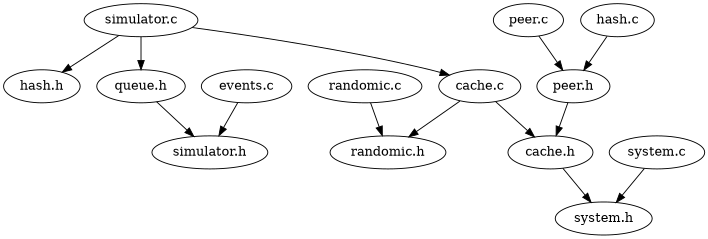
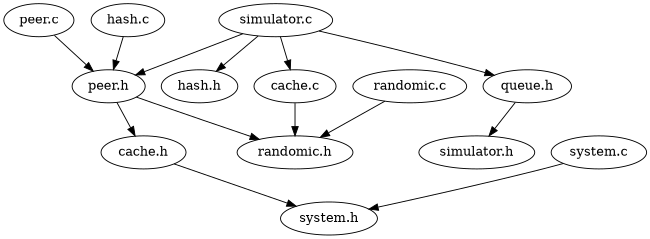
  digraph {
    clusterrank=local
    fontname=Helvetica
    fontsize=16
    "simulator.c"
    "hash.h"
    "peer.h"
    "queue.h"
    "cache.c"
    "randomic.h"
    "cache.h"
    n8 [label="simulator.h"]
    "system.c"
    "system.h"
    "randomic.c"
-   "events.c"
    "peer.c"
    "hash.c"
    "simulator.c" -> "hash.h"
+   "simulator.c" -> "peer.h"
    "simulator.c" -> "queue.h"
    "simulator.c" -> "cache.c"
+   "peer.h" -> "randomic.h"
    "peer.h" -> "cache.h"
    "queue.h" -> n8
    "cache.c" -> "randomic.h"
-   "cache.c" -> "cache.h"
    "cache.h" -> "system.h"
    "system.c" -> "system.h"
    "randomic.c" -> "randomic.h"
-   "events.c" -> n8
    "peer.c" -> "peer.h"
    "hash.c" -> "peer.h"
  }
